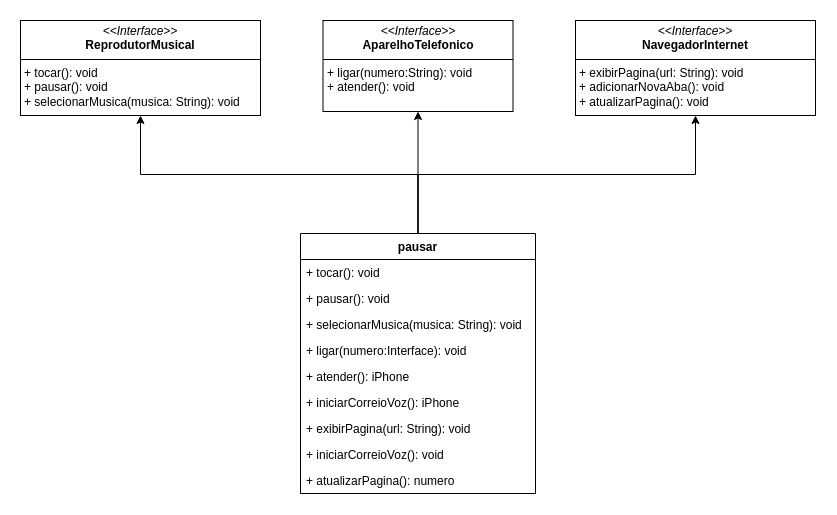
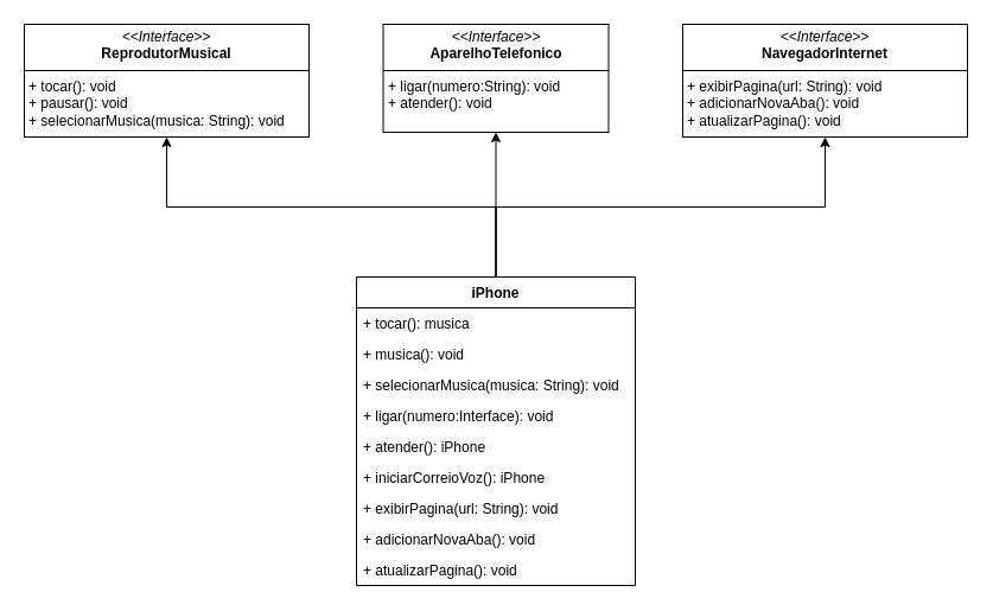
  <mxCell id="0" />
  <mxCell id="1" parent="0" />
  <mxCell id="2" style="edgeStyle=orthogonalEdgeStyle;rounded=0;orthogonalLoop=1;jettySize=auto;html=1;entryX=0.5;entryY=1;entryDx=0;entryDy=0;" edge="1" parent="1" source="5" target="15"><mxGeometry relative="1" as="geometry" /></mxCell>
  <mxCell id="3" style="edgeStyle=orthogonalEdgeStyle;rounded=0;orthogonalLoop=1;jettySize=auto;html=1;exitX=0.5;exitY=0;exitDx=0;exitDy=0;entryX=0.5;entryY=1;entryDx=0;entryDy=0;" edge="1" parent="1" source="5" target="17"><mxGeometry relative="1" as="geometry" /></mxCell>
  <mxCell id="4" style="edgeStyle=orthogonalEdgeStyle;rounded=0;orthogonalLoop=1;jettySize=auto;html=1;entryX=0.5;entryY=1;entryDx=0;entryDy=0;" edge="1" parent="1" source="5" target="16"><mxGeometry relative="1" as="geometry"><Array as="points"><mxPoint x="418" y="174" /><mxPoint x="140" y="174" /></Array></mxGeometry></mxCell>
- <mxCell id="5" value="pausar" style="swimlane;fontStyle=1;align=center;verticalAlign=top;childLayout=stackLayout;horizontal=1;startSize=26;horizontalStack=0;resizeParent=1;resizeParentMax=0;resizeLast=0;collapsible=1;marginBottom=0;whiteSpace=wrap;html=1;" vertex="1" parent="1"><mxGeometry x="300" y="233" width="235" height="260" as="geometry" /></mxCell>
- <mxCell id="6" value="+ tocar(): void&lt;div&gt;&lt;br&gt;&lt;/div&gt;" style="text;strokeColor=none;fillColor=none;align=left;verticalAlign=top;spacingLeft=4;spacingRight=4;overflow=hidden;rotatable=0;points=[[0,0.5],[1,0.5]];portConstraint=eastwest;whiteSpace=wrap;html=1;" vertex="1" parent="5"><mxGeometry y="26" width="235" height="26" as="geometry" /></mxCell>
- <mxCell id="7" value="+ pausar(): void" style="text;strokeColor=none;fillColor=none;align=left;verticalAlign=top;spacingLeft=4;spacingRight=4;overflow=hidden;rotatable=0;points=[[0,0.5],[1,0.5]];portConstraint=eastwest;whiteSpace=wrap;html=1;" vertex="1" parent="5"><mxGeometry y="52" width="235" height="26" as="geometry" /></mxCell>
+ <mxCell id="5" value="iPhone" style="swimlane;fontStyle=1;align=center;verticalAlign=top;childLayout=stackLayout;horizontal=1;startSize=26;horizontalStack=0;resizeParent=1;resizeParentMax=0;resizeLast=0;collapsible=1;marginBottom=0;whiteSpace=wrap;html=1;" vertex="1" parent="1"><mxGeometry x="300" y="233" width="235" height="260" as="geometry" /></mxCell>
+ <mxCell id="6" value="+ tocar(): musica&lt;div&gt;&lt;br&gt;&lt;/div&gt;" style="text;strokeColor=none;fillColor=none;align=left;verticalAlign=top;spacingLeft=4;spacingRight=4;overflow=hidden;rotatable=0;points=[[0,0.5],[1,0.5]];portConstraint=eastwest;whiteSpace=wrap;html=1;" vertex="1" parent="5"><mxGeometry y="26" width="235" height="26" as="geometry" /></mxCell>
+ <mxCell id="7" value="+ musica(): void" style="text;strokeColor=none;fillColor=none;align=left;verticalAlign=top;spacingLeft=4;spacingRight=4;overflow=hidden;rotatable=0;points=[[0,0.5],[1,0.5]];portConstraint=eastwest;whiteSpace=wrap;html=1;" vertex="1" parent="5"><mxGeometry y="52" width="235" height="26" as="geometry" /></mxCell>
  <mxCell id="8" value="+ selecionarMusica(musica: String): void&lt;div&gt;&lt;br&gt;&lt;/div&gt;" style="text;strokeColor=none;fillColor=none;align=left;verticalAlign=top;spacingLeft=4;spacingRight=4;overflow=hidden;rotatable=0;points=[[0,0.5],[1,0.5]];portConstraint=eastwest;whiteSpace=wrap;html=1;" vertex="1" parent="5"><mxGeometry y="78" width="235" height="26" as="geometry" /></mxCell>
  <mxCell id="9" value="+ ligar(numero:Interface): void" style="text;strokeColor=none;fillColor=none;align=left;verticalAlign=top;spacingLeft=4;spacingRight=4;overflow=hidden;rotatable=0;points=[[0,0.5],[1,0.5]];portConstraint=eastwest;whiteSpace=wrap;html=1;" vertex="1" parent="5"><mxGeometry y="104" width="235" height="26" as="geometry" /></mxCell>
  <mxCell id="10" value="+ atender(): iPhone" style="text;strokeColor=none;fillColor=none;align=left;verticalAlign=top;spacingLeft=4;spacingRight=4;overflow=hidden;rotatable=0;points=[[0,0.5],[1,0.5]];portConstraint=eastwest;whiteSpace=wrap;html=1;" vertex="1" parent="5"><mxGeometry y="130" width="235" height="26" as="geometry" /></mxCell>
  <mxCell id="11" value="+ iniciarCorreioVoz(): iPhone" style="text;strokeColor=none;fillColor=none;align=left;verticalAlign=top;spacingLeft=4;spacingRight=4;overflow=hidden;rotatable=0;points=[[0,0.5],[1,0.5]];portConstraint=eastwest;whiteSpace=wrap;html=1;" vertex="1" parent="5"><mxGeometry y="156" width="235" height="26" as="geometry" /></mxCell>
  <mxCell id="12" value="+ exibirPagina(url: String): void" style="text;strokeColor=none;fillColor=none;align=left;verticalAlign=top;spacingLeft=4;spacingRight=4;overflow=hidden;rotatable=0;points=[[0,0.5],[1,0.5]];portConstraint=eastwest;whiteSpace=wrap;html=1;" vertex="1" parent="5"><mxGeometry y="182" width="235" height="26" as="geometry" /></mxCell>
- <mxCell id="13" value="+ iniciarCorreioVoz(): void" style="text;strokeColor=none;fillColor=none;align=left;verticalAlign=top;spacingLeft=4;spacingRight=4;overflow=hidden;rotatable=0;points=[[0,0.5],[1,0.5]];portConstraint=eastwest;whiteSpace=wrap;html=1;" vertex="1" parent="5"><mxGeometry y="208" width="235" height="26" as="geometry" /></mxCell>
- <mxCell id="14" value="+ atualizarPagina(): numero" style="text;strokeColor=none;fillColor=none;align=left;verticalAlign=top;spacingLeft=4;spacingRight=4;overflow=hidden;rotatable=0;points=[[0,0.5],[1,0.5]];portConstraint=eastwest;whiteSpace=wrap;html=1;" vertex="1" parent="5"><mxGeometry y="234" width="235" height="26" as="geometry" /></mxCell>
+ <mxCell id="13" value="+ adicionarNovaAba(): void" style="text;strokeColor=none;fillColor=none;align=left;verticalAlign=top;spacingLeft=4;spacingRight=4;overflow=hidden;rotatable=0;points=[[0,0.5],[1,0.5]];portConstraint=eastwest;whiteSpace=wrap;html=1;" vertex="1" parent="5"><mxGeometry y="208" width="235" height="26" as="geometry" /></mxCell>
+ <mxCell id="14" value="+ atualizarPagina(): void" style="text;strokeColor=none;fillColor=none;align=left;verticalAlign=top;spacingLeft=4;spacingRight=4;overflow=hidden;rotatable=0;points=[[0,0.5],[1,0.5]];portConstraint=eastwest;whiteSpace=wrap;html=1;" vertex="1" parent="5"><mxGeometry y="234" width="235" height="26" as="geometry" /></mxCell>
  <mxCell id="15" value="&lt;p style=&quot;margin:0px;margin-top:4px;text-align:center;&quot;&gt;&lt;i&gt;&amp;lt;&amp;lt;Interface&amp;gt;&amp;gt;&lt;/i&gt;&lt;br&gt;&lt;b&gt;AparelhoTelefonico&lt;/b&gt;&lt;/p&gt;&lt;hr size=&quot;1&quot; style=&quot;border-style:solid;&quot;&gt;&lt;p style=&quot;margin:0px;margin-left:4px;&quot;&gt;+ ligar(numero:String): void&lt;br&gt;+ atender(): void&lt;/p&gt;" style="verticalAlign=top;align=left;overflow=fill;html=1;whiteSpace=wrap;" vertex="1" parent="1"><mxGeometry x="322.5" y="20" width="190" height="91" as="geometry" /></mxCell>
  <mxCell id="16" value="&lt;p style=&quot;margin:0px;margin-top:4px;text-align:center;&quot;&gt;&lt;i&gt;&amp;lt;&amp;lt;Interface&amp;gt;&amp;gt;&lt;/i&gt;&lt;br&gt;&lt;b&gt;ReprodutorMusical&lt;/b&gt;&lt;/p&gt;&lt;hr size=&quot;1&quot; style=&quot;border-style:solid;&quot;&gt;&lt;p style=&quot;margin:0px;margin-left:4px;&quot;&gt;+ tocar(): void&lt;br&gt;+ pausar(): void&lt;/p&gt;&lt;p style=&quot;margin:0px;margin-left:4px;&quot;&gt;+ selecionarMusica(musica: String): void&lt;/p&gt;" style="verticalAlign=top;align=left;overflow=fill;html=1;whiteSpace=wrap;" vertex="1" parent="1"><mxGeometry x="20" y="20" width="240" height="95" as="geometry" /></mxCell>
  <mxCell id="17" value="&lt;p style=&quot;margin:0px;margin-top:4px;text-align:center;&quot;&gt;&lt;i&gt;&amp;lt;&amp;lt;Interface&amp;gt;&amp;gt;&lt;/i&gt;&lt;br&gt;&lt;b&gt;NavegadorInternet&lt;/b&gt;&lt;/p&gt;&lt;hr size=&quot;1&quot; style=&quot;border-style:solid;&quot;&gt;&lt;p style=&quot;margin:0px;margin-left:4px;&quot;&gt;+ exibirPagina(url: String): void&lt;br&gt;+ adicionarNovaAba(): void&lt;/p&gt;&lt;p style=&quot;margin:0px;margin-left:4px;&quot;&gt;+ atualizarPagina(): void&lt;/p&gt;" style="verticalAlign=top;align=left;overflow=fill;html=1;whiteSpace=wrap;" vertex="1" parent="1"><mxGeometry x="575" y="20" width="240" height="95" as="geometry" /></mxCell>
